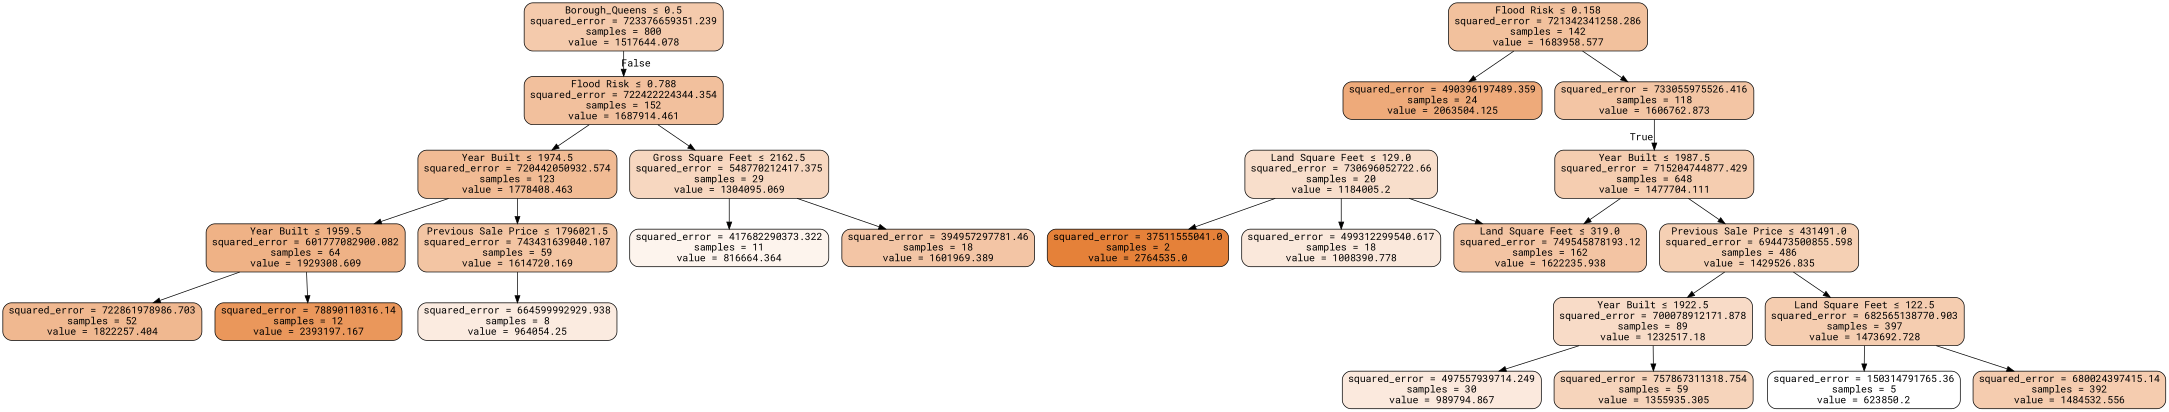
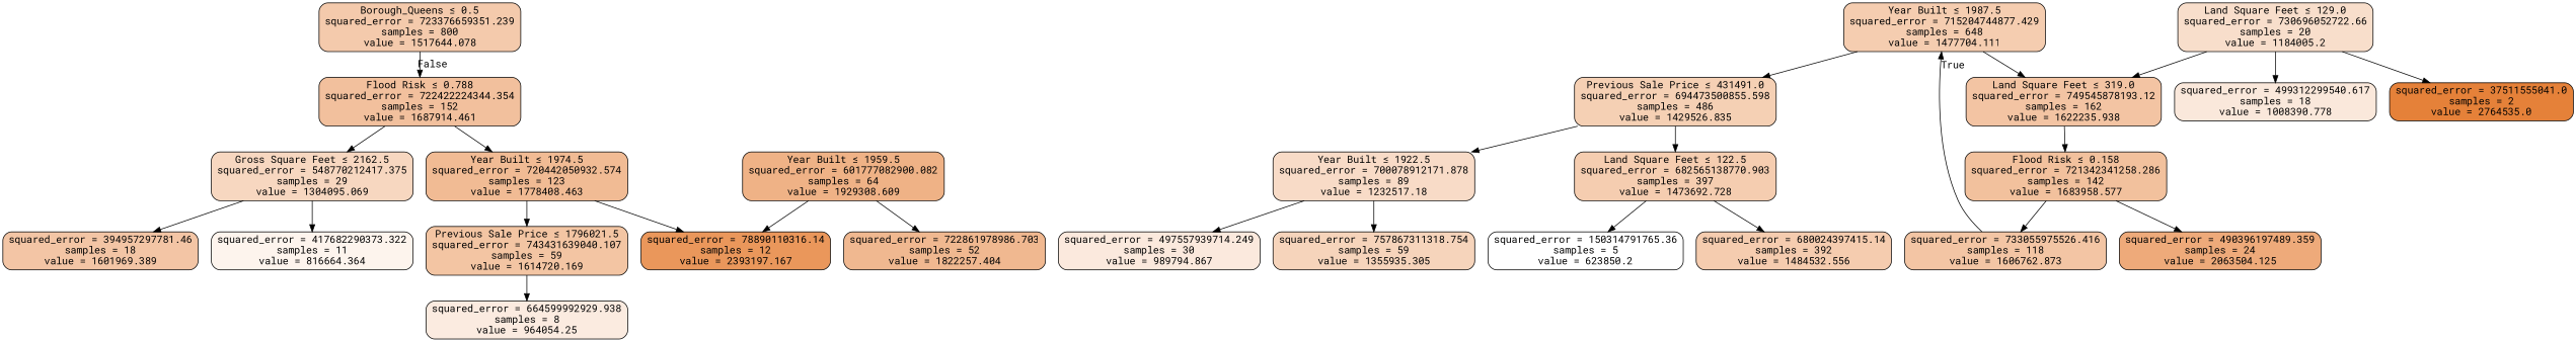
  digraph {
    fontname="Roboto Mono"
    node [color=black fillcolor="#f5cdb0" fontname="Roboto Mono" shape=box style="filled, rounded"]
    edge [fontname="Roboto Mono"]
    n1 [fillcolor="#f4caac" label=<Borough_Queens &le; 0.5<br/>squared_error = 723376659351.239<br/>samples = 800<br/>value = 1517644.078>]
    n2 [fillcolor="#f2c09d" label=<Flood Risk &le; 0.788<br/>squared_error = 722422224344.354<br/>samples = 152<br/>value = 1687914.461>]
    n3 [label=<Year Built &le; 1987.5<br/>squared_error = 715204744877.429<br/>samples = 648<br/>value = 1477704.111>]
    n4 [fillcolor="#f5d0b4" label=<Previous Sale Price &le; 431491.0<br/>squared_error = 694473500855.598<br/>samples = 486<br/>value = 1429526.835>]
    n5 [fillcolor="#f3c4a3" label=<Land Square Feet &le; 319.0<br/>squared_error = 749545878193.12<br/>samples = 162<br/>value = 1622235.938>]
    n6 [fillcolor="#f1bb94" label=<Year Built &le; 1974.5<br/>squared_error = 720442050932.574<br/>samples = 123<br/>value = 1778408.463>]
    n7 [fillcolor="#f7d7c0" label=<Gross Square Feet &le; 2162.5<br/>squared_error = 548770212417.375<br/>samples = 29<br/>value = 1304095.069>]
    n8 [fillcolor="#f8dbc7" label=<Year Built &le; 1922.5<br/>squared_error = 700078912171.878<br/>samples = 89<br/>value = 1232517.18>]
    n9 [label=<Land Square Feet &le; 122.5<br/>squared_error = 682565138770.903<br/>samples = 397<br/>value = 1473692.728>]
    n10 [fillcolor="#f2c19d" label=<Flood Risk &le; 0.158<br/>squared_error = 721342341258.286<br/>samples = 142<br/>value = 1683958.577>]
    n11 [fillcolor="#fbe9dd" label=<squared_error = 497557939714.249<br/>samples = 30<br/>value = 989794.867>]
    n12 [fillcolor="#f6d4bb" label=<squared_error = 757867311318.754<br/>samples = 59<br/>value = 1355935.305>]
    n13 [fillcolor="#ffffff" label=<squared_error = 150314791765.36<br/>samples = 5<br/>value = 623850.2>]
    n14 [fillcolor="#f5ccaf" label=<squared_error = 680024397415.14<br/>samples = 392<br/>value = 1484532.556>]
    n15 [fillcolor="#f8decb" label=<Land Square Feet &le; 129.0<br/>squared_error = 730696052722.66<br/>samples = 20<br/>value = 1184005.2>]
    n16 [fillcolor="#e58139" label=<squared_error = 37511555041.0<br/>samples = 2<br/>value = 2764535.0>]
    n17 [fillcolor="#fae8db" label=<squared_error = 499312299540.617<br/>samples = 18<br/>value = 1008390.778>]
    n18 [fillcolor="#eeaa7a" label=<squared_error = 490396197489.359<br/>samples = 24<br/>value = 2063504.125>]
    n19 [fillcolor="#f3c5a4" label=<squared_error = 733055975526.416<br/>samples = 118<br/>value = 1606762.873>]
    n20 [fillcolor="#efb286" label=<Year Built &le; 1959.5<br/>squared_error = 601777082900.082<br/>samples = 64<br/>value = 1929308.609>]
    n21 [fillcolor="#f3c5a3" label=<Previous Sale Price &le; 1796021.5<br/>squared_error = 743431639040.107<br/>samples = 59<br/>value = 1614720.169>]
    n22 [fillcolor="#fdf4ed" label=<squared_error = 417682290373.322<br/>samples = 11<br/>value = 816664.364>]
    n23 [fillcolor="#f3c5a5" label=<squared_error = 394957297781.46<br/>samples = 18<br/>value = 1601969.389>]
    n24 [fillcolor="#f0b890" label=<squared_error = 722861978986.703<br/>samples = 52<br/>value = 1822257.404>]
    n25 [fillcolor="#ea975b" label=<squared_error = 78890110316.14<br/>samples = 12<br/>value = 2393197.167>]
    n26 [fillcolor="#fbebe0" label=<squared_error = 664599992929.938<br/>samples = 8<br/>value = 964054.25>]
    n1 -> n2 [headlabel=False labelangle=-45 labeldistance=2.5]
    n2 -> n6
    n2 -> n7
    n3 -> n4
    n3 -> n5
    n4 -> n8
    n4 -> n9
-   n6 -> n20
+   n5 -> n10
+   n6 -> n25
    n6 -> n21
    n7 -> n22
    n7 -> n23
    n8 -> n11
    n8 -> n12
    n9 -> n13
    n9 -> n14
    n10 -> n18
    n10 -> n19
    n15 -> n5
    n15 -> n16
    n15 -> n17
    n19 -> n3 [headlabel=True labelangle=45 labeldistance=2.5]
    n20 -> n24
    n20 -> n25
    n21 -> n26
  }
